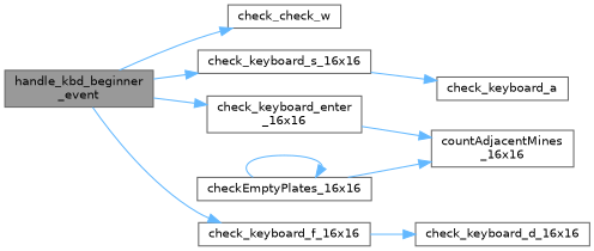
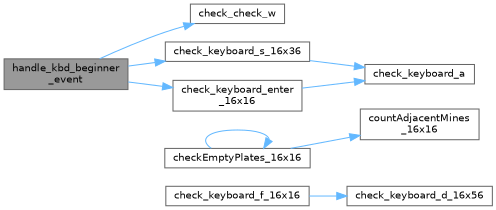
  digraph {
    rankdir=LR
    node [color=grey40 fillcolor=white fontname=Helvetica fontsize=10 shape=box style=filled]
    edge [color=steelblue1 fontname=Helvetica fontsize=10 labelfontname=Helvetica labelfontsize=10 style=solid]
    n1 [color=gray40 fillcolor=grey60 fontcolor=black height=0.2 label="handle_kbd_beginner\l_event" width=0.4]
    n2 [height=0.2 label="check_keyboard_enter\l_16x16" width=0.4]
    n3 [height=0.2 label=check_keyboard_f_16x16 width=0.4]
-   n4 [height=0.2 label=check_keyboard_s_16x16 width=0.4]
+   n4 [height=0.2 label=check_keyboard_s_16x36 width=0.4]
    n5 [height=0.2 label=check_check_w width=0.4]
    n6 [height=0.2 label=check_keyboard_a width=0.4]
-   n7 [height=0.2 label=check_keyboard_d_16x16 width=0.4]
+   n7 [height=0.2 label=check_keyboard_d_16x56 width=0.4]
    n8 [height=0.2 label="countAdjacentMines\l_16x16" width=0.4]
    n9 [height=0.2 label=checkEmptyPlates_16x16 width=0.4]
    n1 -> n2
-   n1 -> n3
    n1 -> n4
    n1 -> n5
-   n2 -> n8
+   n2 -> n6
    n3 -> n7
    n4 -> n6
    n9 -> n8
    n9 -> n9
  }
